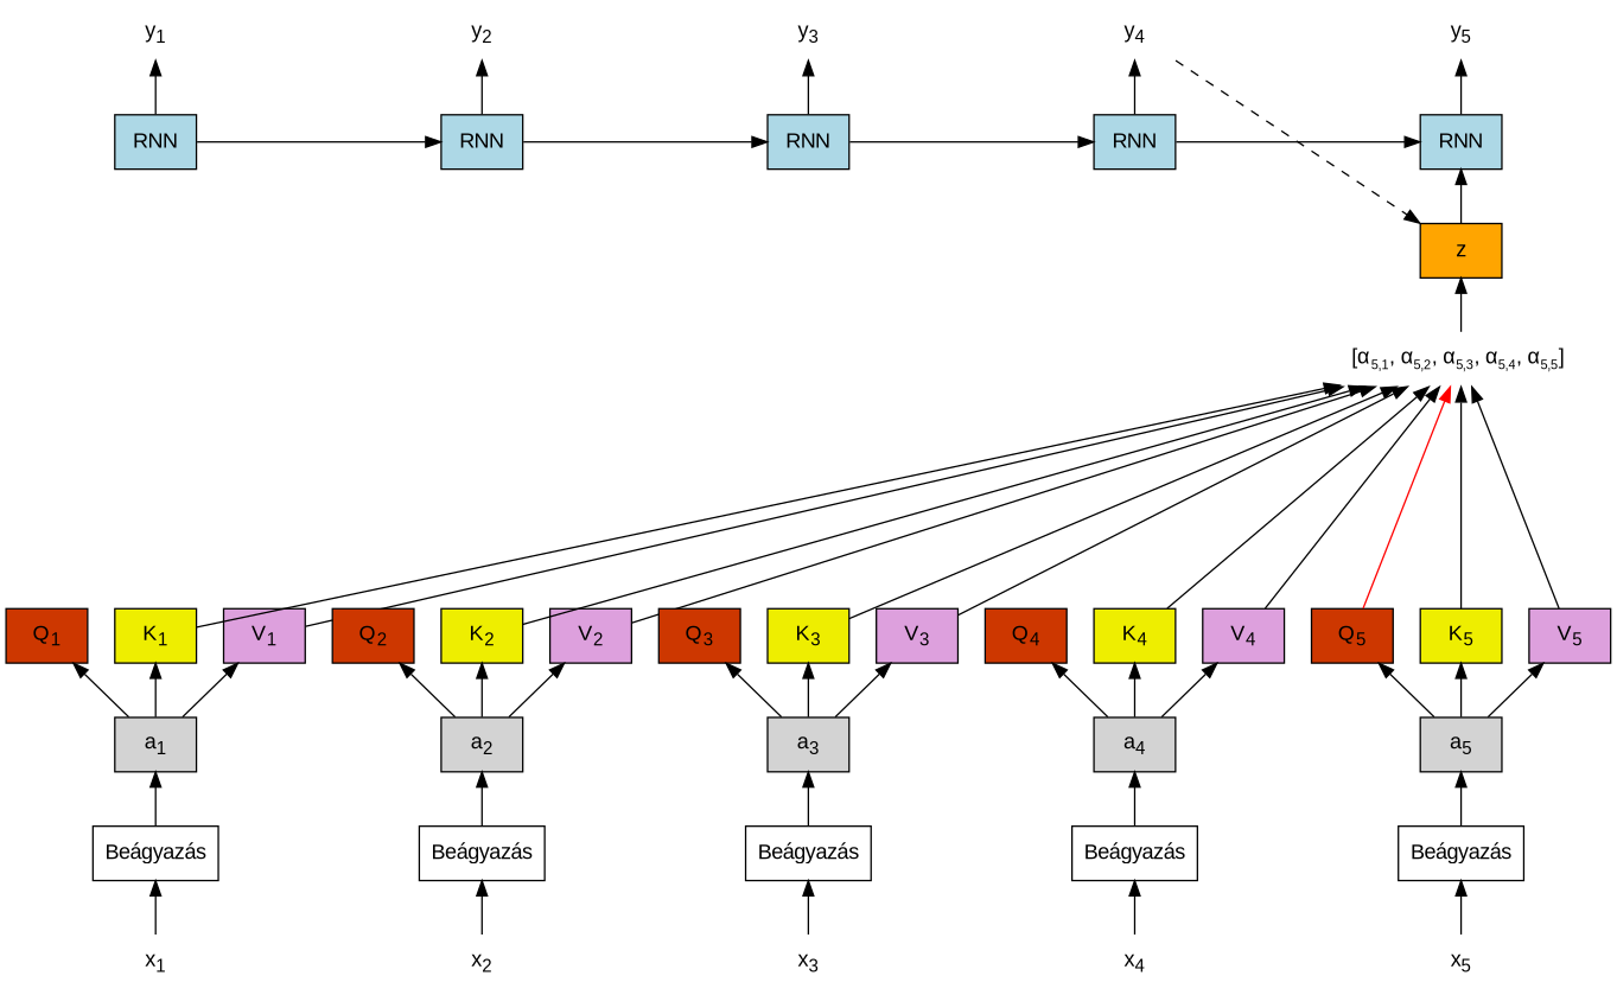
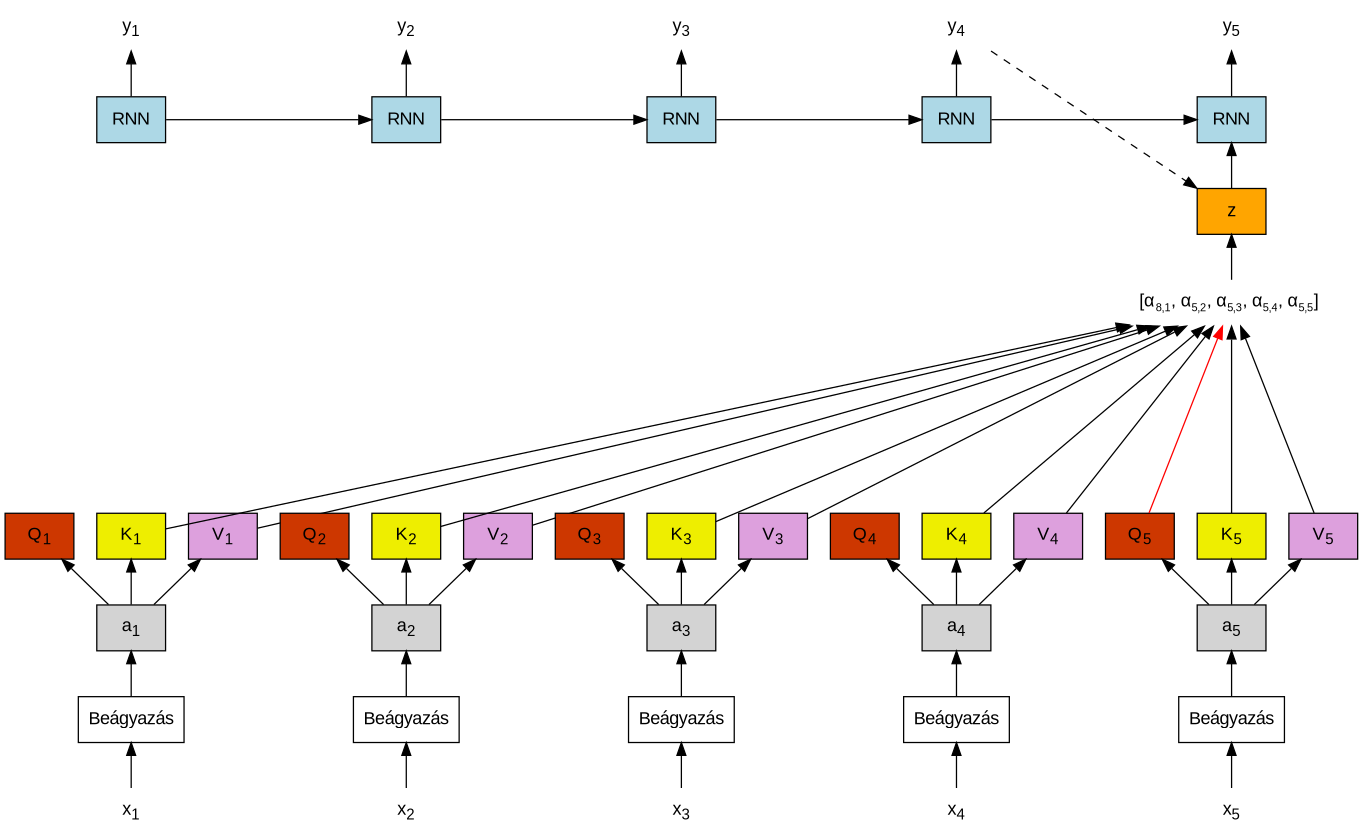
  digraph {
    rankdir=BT
    splines=False
    fontname="Liberation Sans"
    node [shape=rectangle style=filled fontname="Liberation Sans"]
    edge [fontname="Liberation Sans"]
    n1 [fillcolor=lightblue label=RNN]
    n2 [fillcolor=lightblue label=RNN]
    n3 [fillcolor=lightblue label=RNN]
    n4 [fillcolor=lightblue label=RNN]
    n5 [fillcolor=lightblue label=RNN]
    n6 [label=<x<sub>1</sub>> shape=plaintext style=""]
    n7 [label="Beágyazás" style=""]
    n8 [label=<x<sub>2</sub>> shape=plaintext style=""]
    n9 [label="Beágyazás" style=""]
    n10 [label=<x<sub>3</sub>> shape=plaintext style=""]
    n11 [label="Beágyazás" style=""]
    n12 [label=<x<sub>4</sub>> shape=plaintext style=""]
    n13 [label="Beágyazás" style=""]
    n14 [label=<x<sub>5</sub>> shape=plaintext style=""]
    n15 [label="Beágyazás" style=""]
    n16 [label=<a<sub>1</sub>>]
    n17 [fillcolor=orangered3 label=<Q<sub>1</sub>>]
    n18 [fillcolor=yellow2 label=<K<sub>1</sub>>]
    n19 [fillcolor=plum label=<V<sub>1</sub>>]
    n20 [label=<a<sub>2</sub>>]
    n21 [fillcolor=orangered3 label=<Q<sub>2</sub>>]
    n22 [fillcolor=yellow2 label=<K<sub>2</sub>>]
    n23 [fillcolor=plum label=<V<sub>2</sub>>]
    n24 [label=<a<sub>3</sub>>]
    n25 [fillcolor=orangered3 label=<Q<sub>3</sub>>]
    n26 [fillcolor=yellow2 label=<K<sub>3</sub>>]
    n27 [fillcolor=plum label=<V<sub>3</sub>>]
    n28 [label=<a<sub>4</sub>>]
    n29 [fillcolor=orangered3 label=<Q<sub>4</sub>>]
    n30 [fillcolor=yellow2 label=<K<sub>4</sub>>]
    n31 [fillcolor=plum label=<V<sub>4</sub>>]
    n32 [label=<a<sub>5</sub>>]
    n33 [fillcolor=orangered3 label=<Q<sub>5</sub>>]
    n34 [fillcolor=yellow2 label=<K<sub>5</sub>>]
    n35 [fillcolor=plum label=<V<sub>5</sub>>]
-   n36 [label=<[α<sub><font point-size="10">5,1</font></sub>, α<sub><font point-size="10">5,2</font></sub>, α<sub><font point-size="10">5,3</font></sub>, α<sub><font point-size="10">5,4</font></sub>, α<sub><font point-size="10">5,5</font></sub>] > shape=plaintext style=""]
+   n36 [label=<[α<sub><font point-size="10">8,1</font></sub>, α<sub><font point-size="10">5,2</font></sub>, α<sub><font point-size="10">5,3</font></sub>, α<sub><font point-size="10">5,4</font></sub>, α<sub><font point-size="10">5,5</font></sub>] > shape=plaintext style=""]
    n37 [fillcolor=orange label=z]
    n38 [label=<y<sub>1</sub>> shape=plaintext style=""]
    n39 [label=<y<sub>2</sub>> shape=plaintext style=""]
    n40 [label=<y<sub>3</sub>> shape=plaintext style=""]
    n41 [label=<y<sub>4</sub>> shape=plaintext style=""]
    n42 [label=<y<sub>5</sub>> shape=plaintext style=""]
    subgraph sub_1 {
      rank=same
      n1
      n2
      n3
      n4
      n5
    }
    n1 -> n2 [constraint=true minlen=9]
    n1 -> n38
    n2 -> n3 [constraint=true minlen=9]
    n2 -> n39
    n3 -> n4 [constraint=true minlen=9]
    n3 -> n40
    n4 -> n5 [constraint=true minlen=9]
    n4 -> n41
    n5 -> n42
    n6 -> n7
    n7 -> n16
    n8 -> n9
    n9 -> n20
    n10 -> n11
    n11 -> n24
    n12 -> n13
    n13 -> n28
    n14 -> n15
    n15 -> n32
    n16 -> n17
    n16 -> n18
    n16 -> n19
    n17 -> n36 [constraint=False minlen=4 style=invis]
    n18 -> n36 [constraint=False minlen=4]
    n19 -> n36 [constraint=False minlen=4]
    n20 -> n21
    n20 -> n22
    n20 -> n23
    n21 -> n36 [constraint=False minlen=4 style=invis]
    n22 -> n36 [constraint=False minlen=4]
    n23 -> n36 [constraint=False minlen=4]
    n24 -> n25
    n24 -> n26
    n24 -> n27
    n25 -> n36 [constraint=False minlen=4 style=invis]
    n26 -> n36 [constraint=False minlen=4]
    n27 -> n36 [constraint=False minlen=4]
    n28 -> n29
    n28 -> n30
    n28 -> n31
    n29 -> n36 [constraint=False minlen=4 style=invis]
    n30 -> n36 [constraint=False minlen=4]
    n31 -> n36 [constraint=False minlen=4]
    n32 -> n33
    n32 -> n34
    n32 -> n35
    n33 -> n36 [color=red constraint=True minlen=4]
    n34 -> n36 [constraint=True minlen=4]
    n35 -> n36 [constraint=True minlen=4]
    n36 -> n37
    n37 -> n5
    n41 -> n37 [constraint=false style=dashed]
  }
